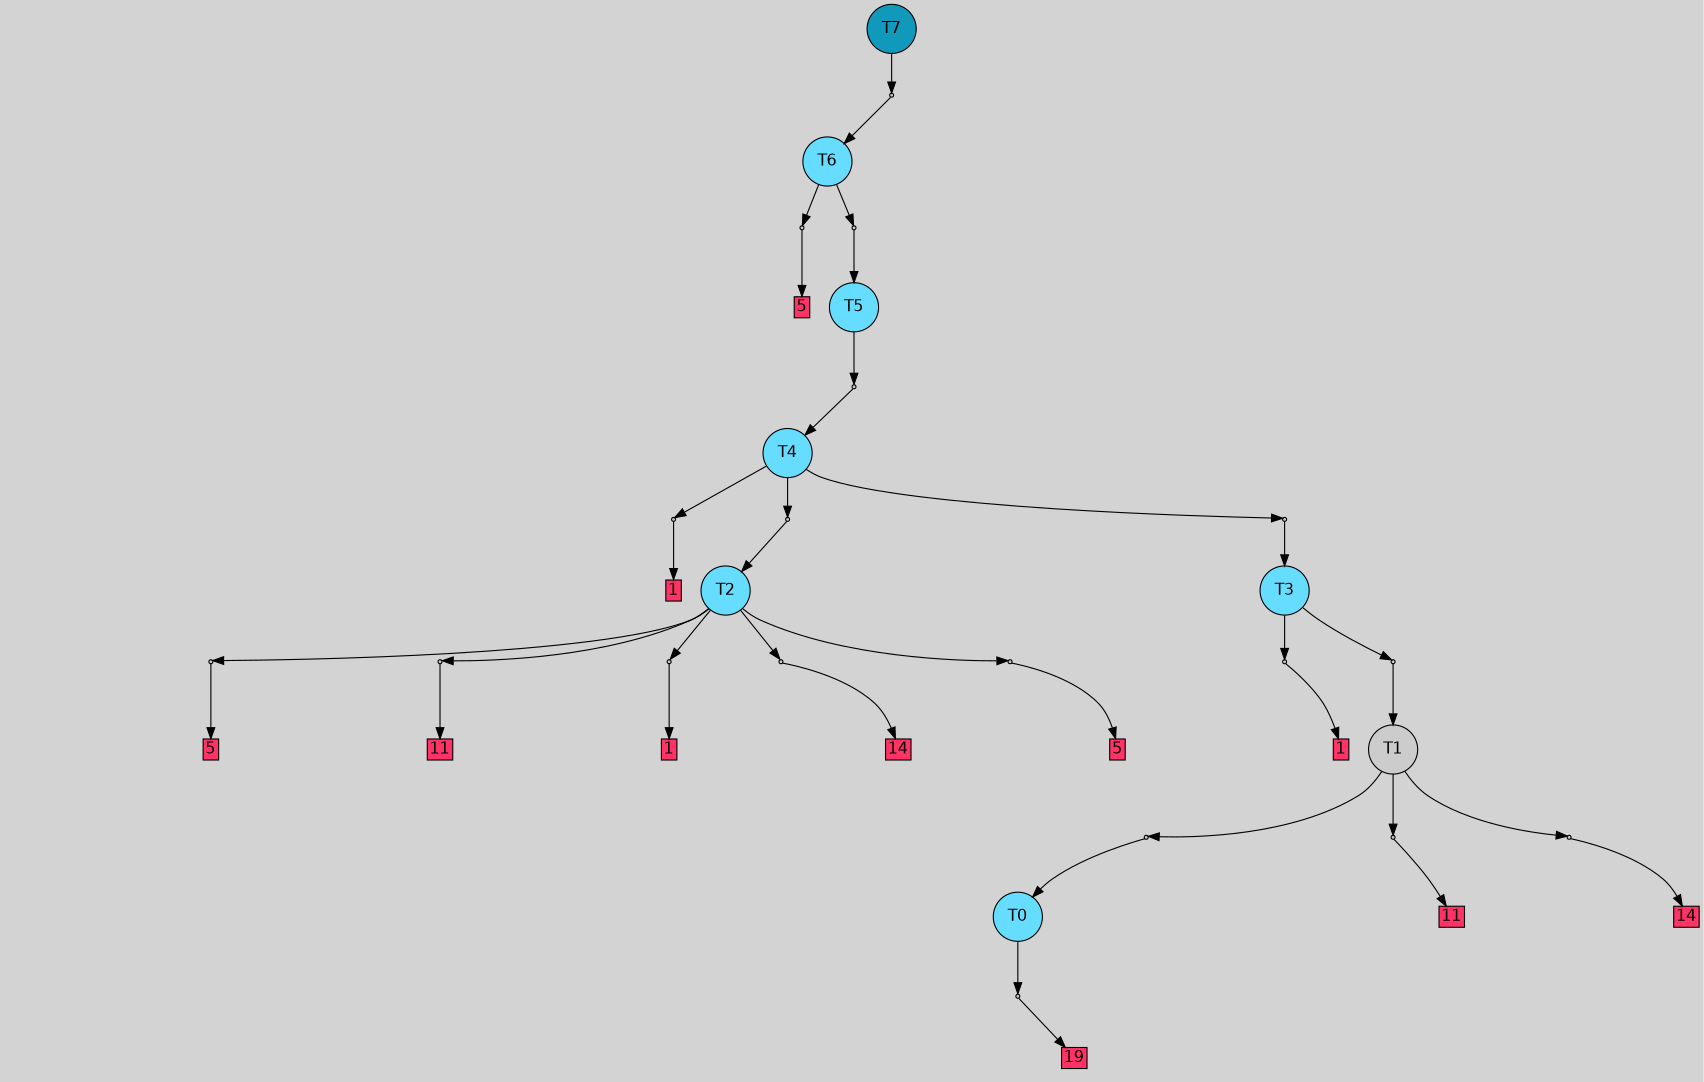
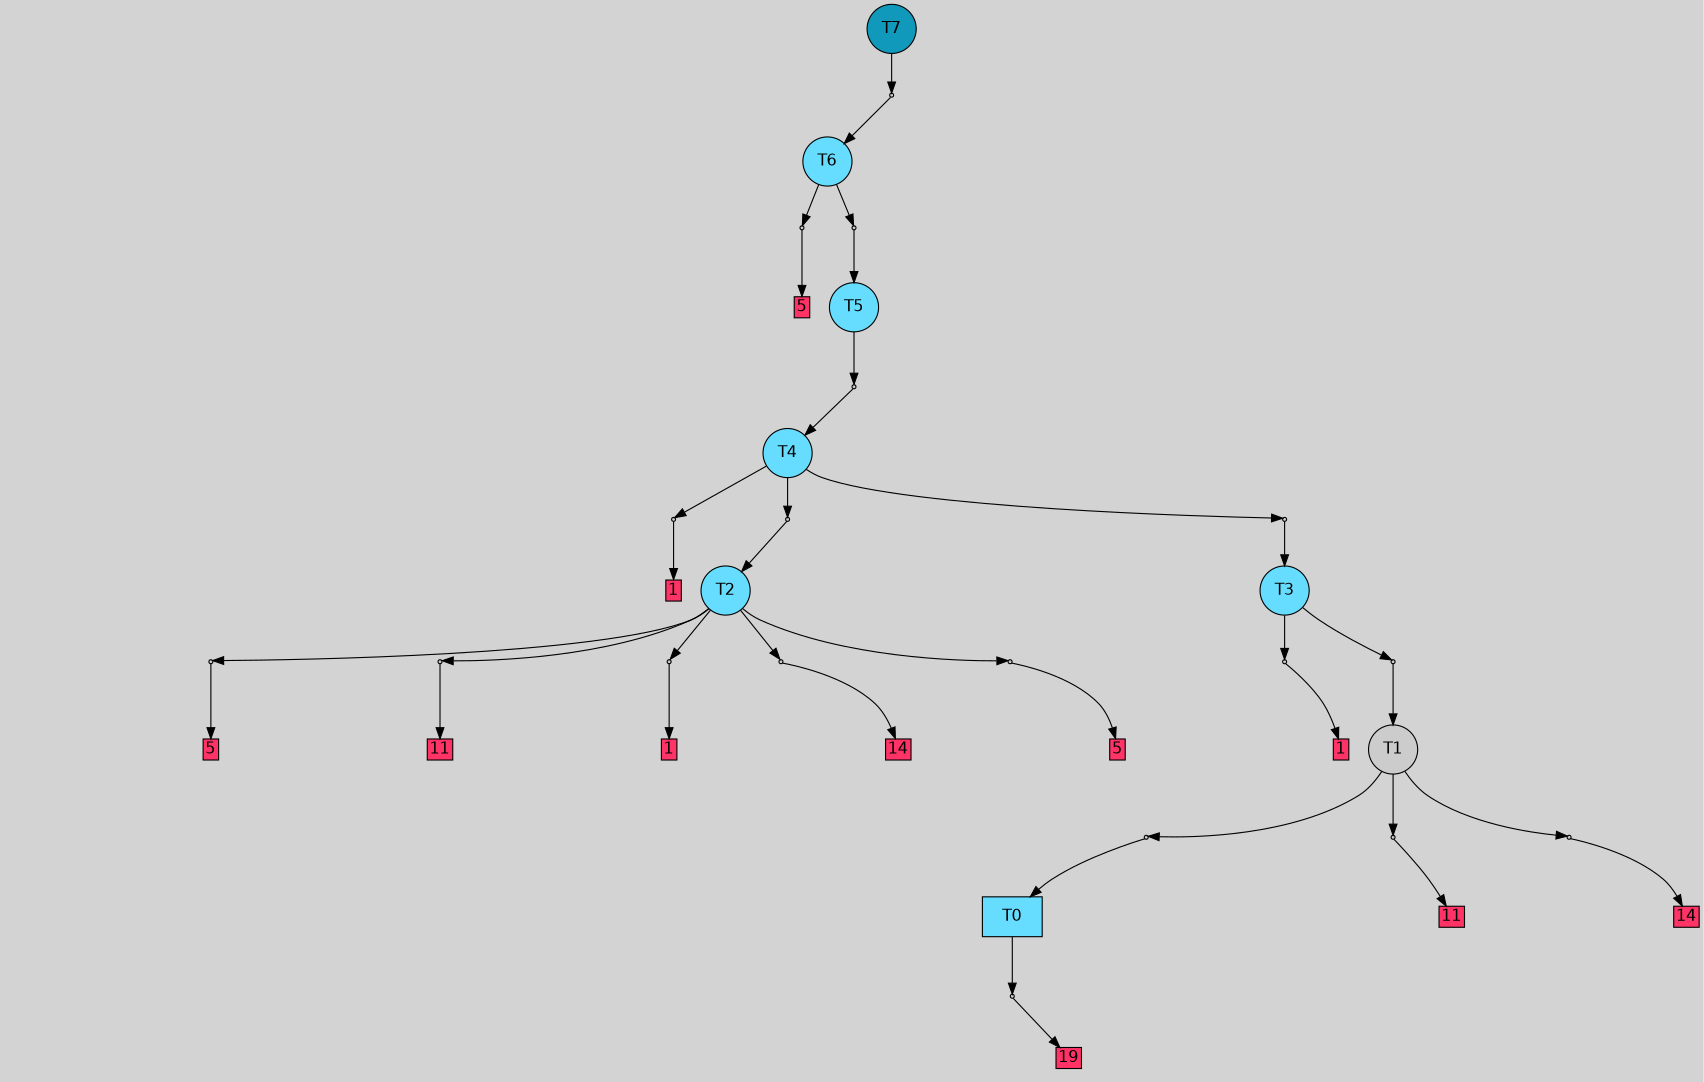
  digraph {
    bgcolor=lightgray
    fontname="DejaVu Sans"
    node [fillcolor="#cccccc" fontname="DejaVu Sans" shape=box style=filled]
    edge [fontname="DejaVu Sans"]
    T7 [fillcolor="#1199bb" shape=circle]
    P17 [shape=point]
-   T0 [fillcolor="#66ddff" shape=circle]
+   T0 [fillcolor="#66ddff"]
    P0 [shape=point]
    n5 [label="7|0&1|853#1|529&#92;n" style=invis fillcolor=""]
    n6 [fillcolor="#ff3366" height=0 label=19 margin=0.03 width=0]
    T1 [shape=circle]
    P1 [shape=point]
    P2 [shape=point]
    P3 [shape=point]
    n11 [label="1|3&0|683#1|728&#92;n1|6&0|150#0|35&#92;n7|2&0|1278#0|581&#92;n3|0&0|850#1|12&#92;n" style=invis fillcolor=""]
    n12 [label="5|1&1|324#0|301&#92;n2|5&0|881#1|1048&#92;n4|0&0|589#0|608&#92;n" style=invis fillcolor=""]
    n13 [fillcolor="#ff3366" height=0 label=11 margin=0.03 width=0]
    n14 [label="1|0&0|1206#1|131&#92;n" style=invis fillcolor=""]
    n15 [fillcolor="#ff3366" height=0 label=14 margin=0.03 width=0]
    T2 [fillcolor="#66ddff" shape=circle]
    P4 [shape=point]
    P5 [shape=point]
    P6 [shape=point]
    P7 [shape=point]
    P8 [shape=point]
    n22 [label="3|0&1|1131#1|1268&#92;n" style=invis fillcolor=""]
    n23 [fillcolor="#ff3366" height=0 label=5 margin=0.03 width=0]
    n24 [label="3|0&1|1037#1|818&#92;n7|3&0|1112#1|510&#92;n4|5&0|291#1|141&#92;n2|0&1|55#0|741&#92;n1|0&0|560#0|837&#92;n" style=invis fillcolor=""]
    n25 [fillcolor="#ff3366" height=0 label=11 margin=0.03 width=0]
    n26 [label="2|3&1|343#1|929&#92;n6|2&0|315#0|827&#92;n0|0&1|637#0|1338&#92;n" style=invis fillcolor=""]
    n27 [fillcolor="#ff3366" height=0 label=1 margin=0.03 width=0]
    n28 [label="7|3&1|89#1|218&#92;n1|6&0|627#0|103&#92;n1|0&0|1222#1|131&#92;n" style=invis fillcolor=""]
    n29 [fillcolor="#ff3366" height=0 label=14 margin=0.03 width=0]
    n30 [label="0|6&1|553#1|819&#92;n0|0&1|980#0|494&#92;n" style=invis fillcolor=""]
    n31 [fillcolor="#ff3366" height=0 label=5 margin=0.03 width=0]
    T3 [fillcolor="#66ddff" shape=circle]
    P9 [shape=point]
    P10 [shape=point]
    n35 [label="2|3&1|343#1|929&#92;n6|2&0|315#0|827&#92;n0|0&1|637#0|1338&#92;n" style=invis fillcolor=""]
    n36 [fillcolor="#ff3366" height=0 label=1 margin=0.03 width=0]
    n37 [label="7|5&1|709#1|63&#92;n7|4&1|140#1|789&#92;n3|0&1|1122#0|1269&#92;n3|0&0|4#0|328&#92;n" style=invis fillcolor=""]
    T4 [fillcolor="#66ddff" shape=circle]
    P11 [shape=point]
    P12 [shape=point]
    P13 [shape=point]
    n42 [label="5|2&1|631#0|711&#92;n0|0&1|637#0|1338&#92;n" style=invis fillcolor=""]
    n43 [fillcolor="#ff3366" height=0 label=1 margin=0.03 width=0]
    n44 [label="1|0&1|275#1|133&#92;n" style=invis fillcolor=""]
    n45 [label="5|4&1|1090#0|334&#92;n6|7&0|764#0|502&#92;n0|0&1|637#0|735&#92;n" style=invis fillcolor=""]
    T5 [fillcolor="#66ddff" shape=circle]
    P14 [shape=point]
    n48 [label="6|5&1|1209#1|1333&#92;n3|0&1|1122#0|1269&#92;n" style=invis fillcolor=""]
    T6 [fillcolor="#66ddff" shape=circle]
    P15 [shape=point]
    P16 [shape=point]
    n52 [label="7|0&1|1173#1|305&#92;n1|0&1|47#0|8&#92;n" style=invis fillcolor=""]
    n53 [fillcolor="#ff3366" height=0 label=5 margin=0.03 width=0]
    n54 [label="3|5&1|300#1|768&#92;n0|6&0|693#1|170&#92;n7|0&0|1334#0|246&#92;n2|0&0|1216#0|136&#92;n" style=invis fillcolor=""]
    n55 [label="3|0&1|1043#0|886&#92;n" style=invis fillcolor=""]
    subgraph sub_1 {
      rank=same
      T7
    }
    T7 -> P17
    P17 -> T6
    P17 -> n55 [style=invis]
    T0 -> P0
    P0 -> n5 [style=invis]
    P0 -> n6
    T1 -> P1
    T1 -> P2
    T1 -> P3
    P1 -> T0
    P1 -> n11 [style=invis]
    P2 -> n12 [style=invis]
    P2 -> n13
    P3 -> n14 [style=invis]
    P3 -> n15
    T2 -> P4
    T2 -> P5
    T2 -> P6
    T2 -> P7
    T2 -> P8
    P4 -> n22 [style=invis]
    P4 -> n23
    P5 -> n24 [style=invis]
    P5 -> n25
    P6 -> n26 [style=invis]
    P6 -> n27
    P7 -> n28 [style=invis]
    P7 -> n29
    P8 -> n30 [style=invis]
    P8 -> n31
    T3 -> P9
    T3 -> P10
    P9 -> n35 [style=invis]
    P9 -> n36
    P10 -> T1
    P10 -> n37 [style=invis]
    T4 -> P11
    T4 -> P12
    T4 -> P13
    P11 -> n42 [style=invis]
    P11 -> n43
    P12 -> T2
    P12 -> n44 [style=invis]
    P13 -> T3
    P13 -> n45 [style=invis]
    T5 -> P14
    P14 -> T4
    P14 -> n48 [style=invis]
    T6 -> P15
    T6 -> P16
    P15 -> n52 [style=invis]
    P15 -> n53
    P16 -> T5
    P16 -> n54 [style=invis]
  }
